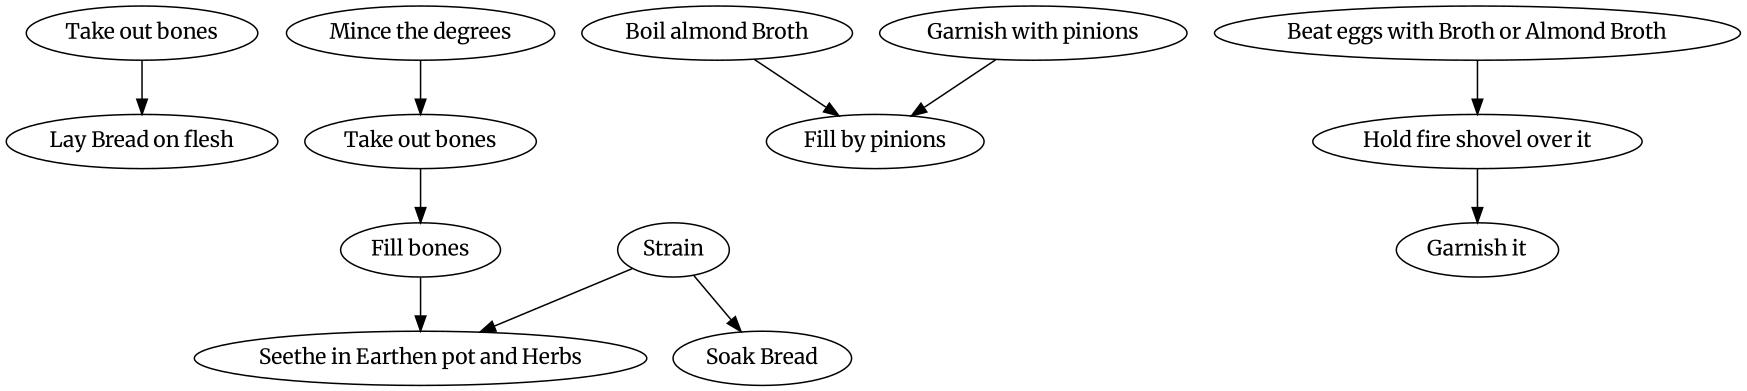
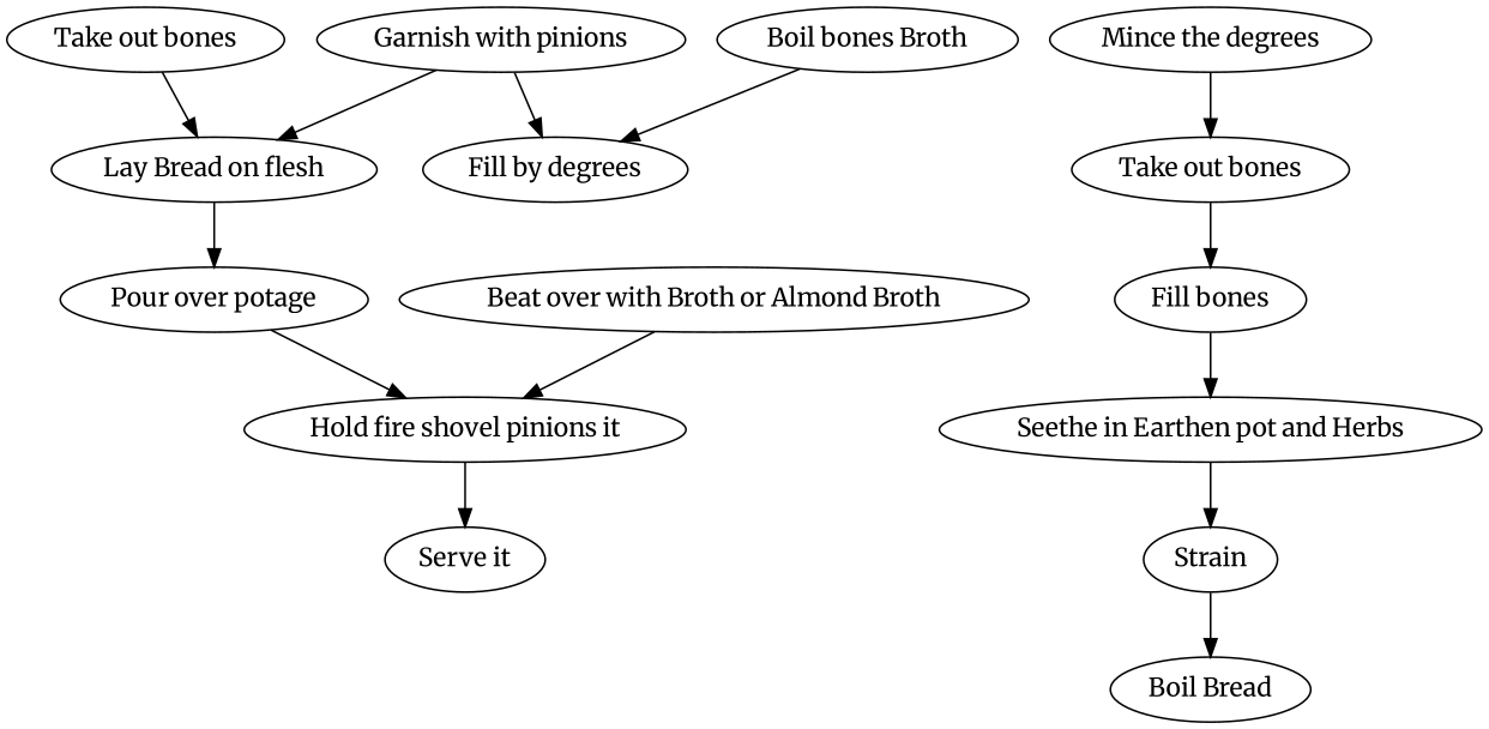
  digraph {
    fontname=Merriweather
    node [fontname=Merriweather]
    edge [fontname=Merriweather]
    n1 [label="Take out bones"]
    n2 [label="Lay Bread on flesh"]
    n3 [label="Mince the degrees"]
    n4 [label="Take out bones"]
    n5 [label="Fill bones"]
+   n6 [label="Pour over potage"]
    n7 [label="Seethe in Earthen pot and Herbs"]
    n8 [label=Strain]
-   n9 [label="Soak Bread"]
-   n10 [label="Boil almond Broth"]
-   n11 [label="Fill by pinions"]
+   n9 [label="Boil Bread"]
+   n10 [label="Boil bones Broth"]
+   n11 [label="Fill by degrees"]
    n12 [label="Garnish with pinions"]
-   n13 [label="Hold fire shovel over it"]
-   n14 [label="Beat eggs with Broth or Almond Broth"]
-   n15 [label="Garnish it"]
+   n13 [label="Hold fire shovel pinions it"]
+   n14 [label="Beat over with Broth or Almond Broth"]
+   n15 [label="Serve it"]
    n1 -> n2
+   n2 -> n6
    n3 -> n4
    n4 -> n5
    n5 -> n7
-   n8 -> n7
+   n6 -> n13
+   n7 -> n8
    n8 -> n9
    n10 -> n11
+   n12 -> n2
    n12 -> n11
    n13 -> n15
    n14 -> n13
  }
